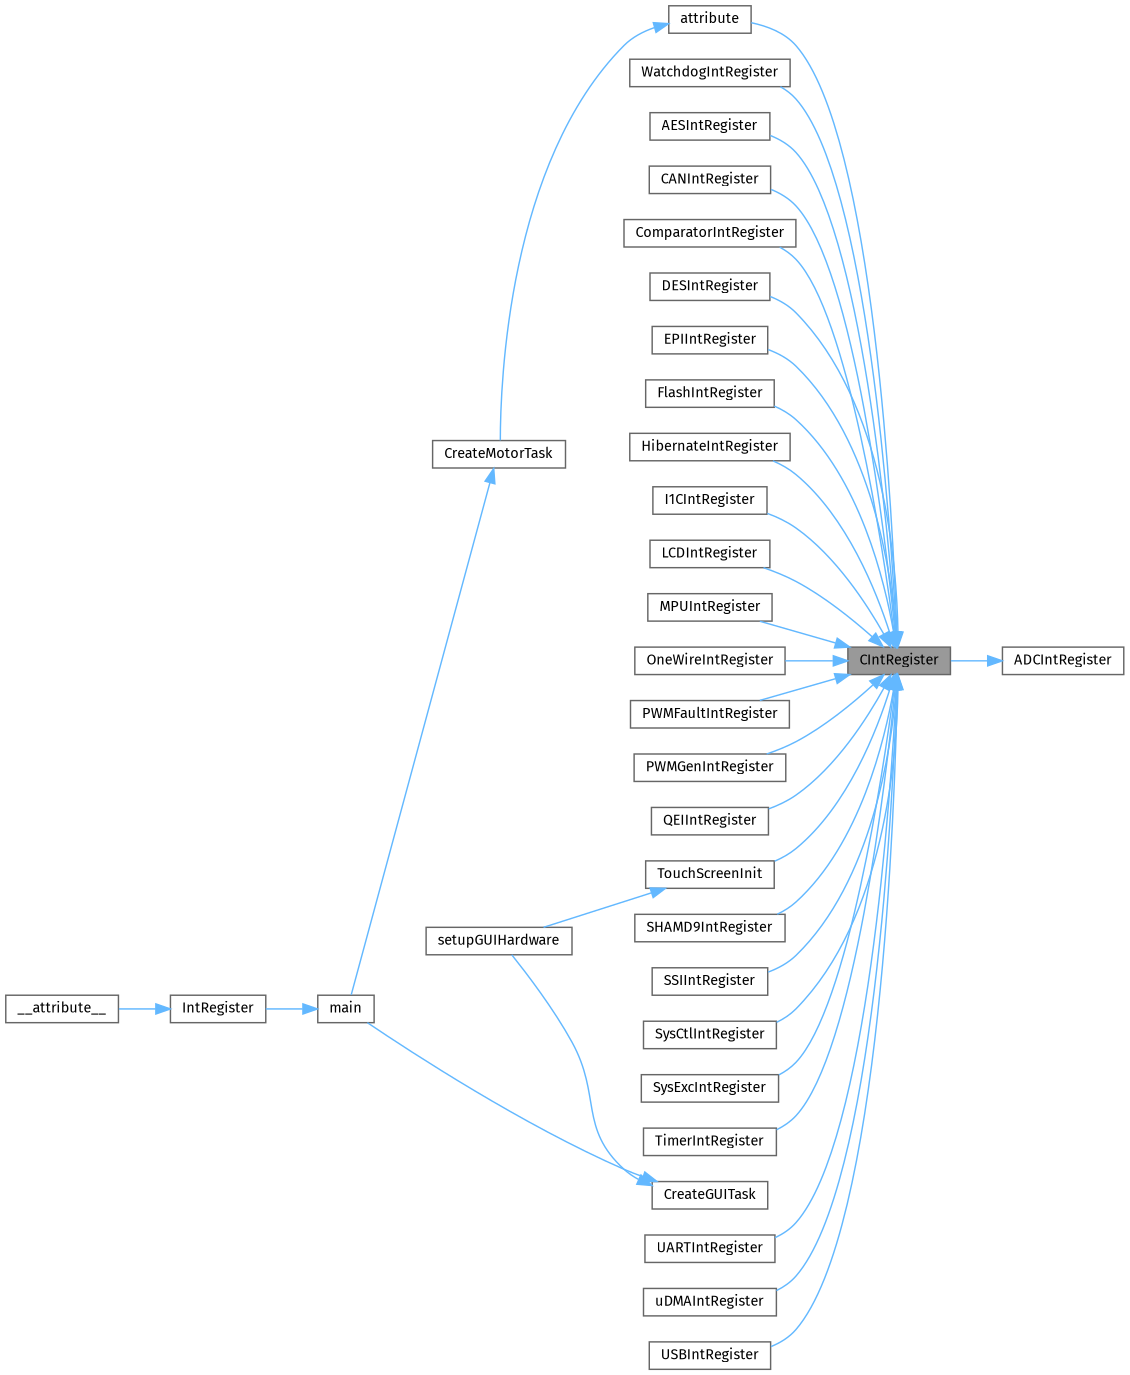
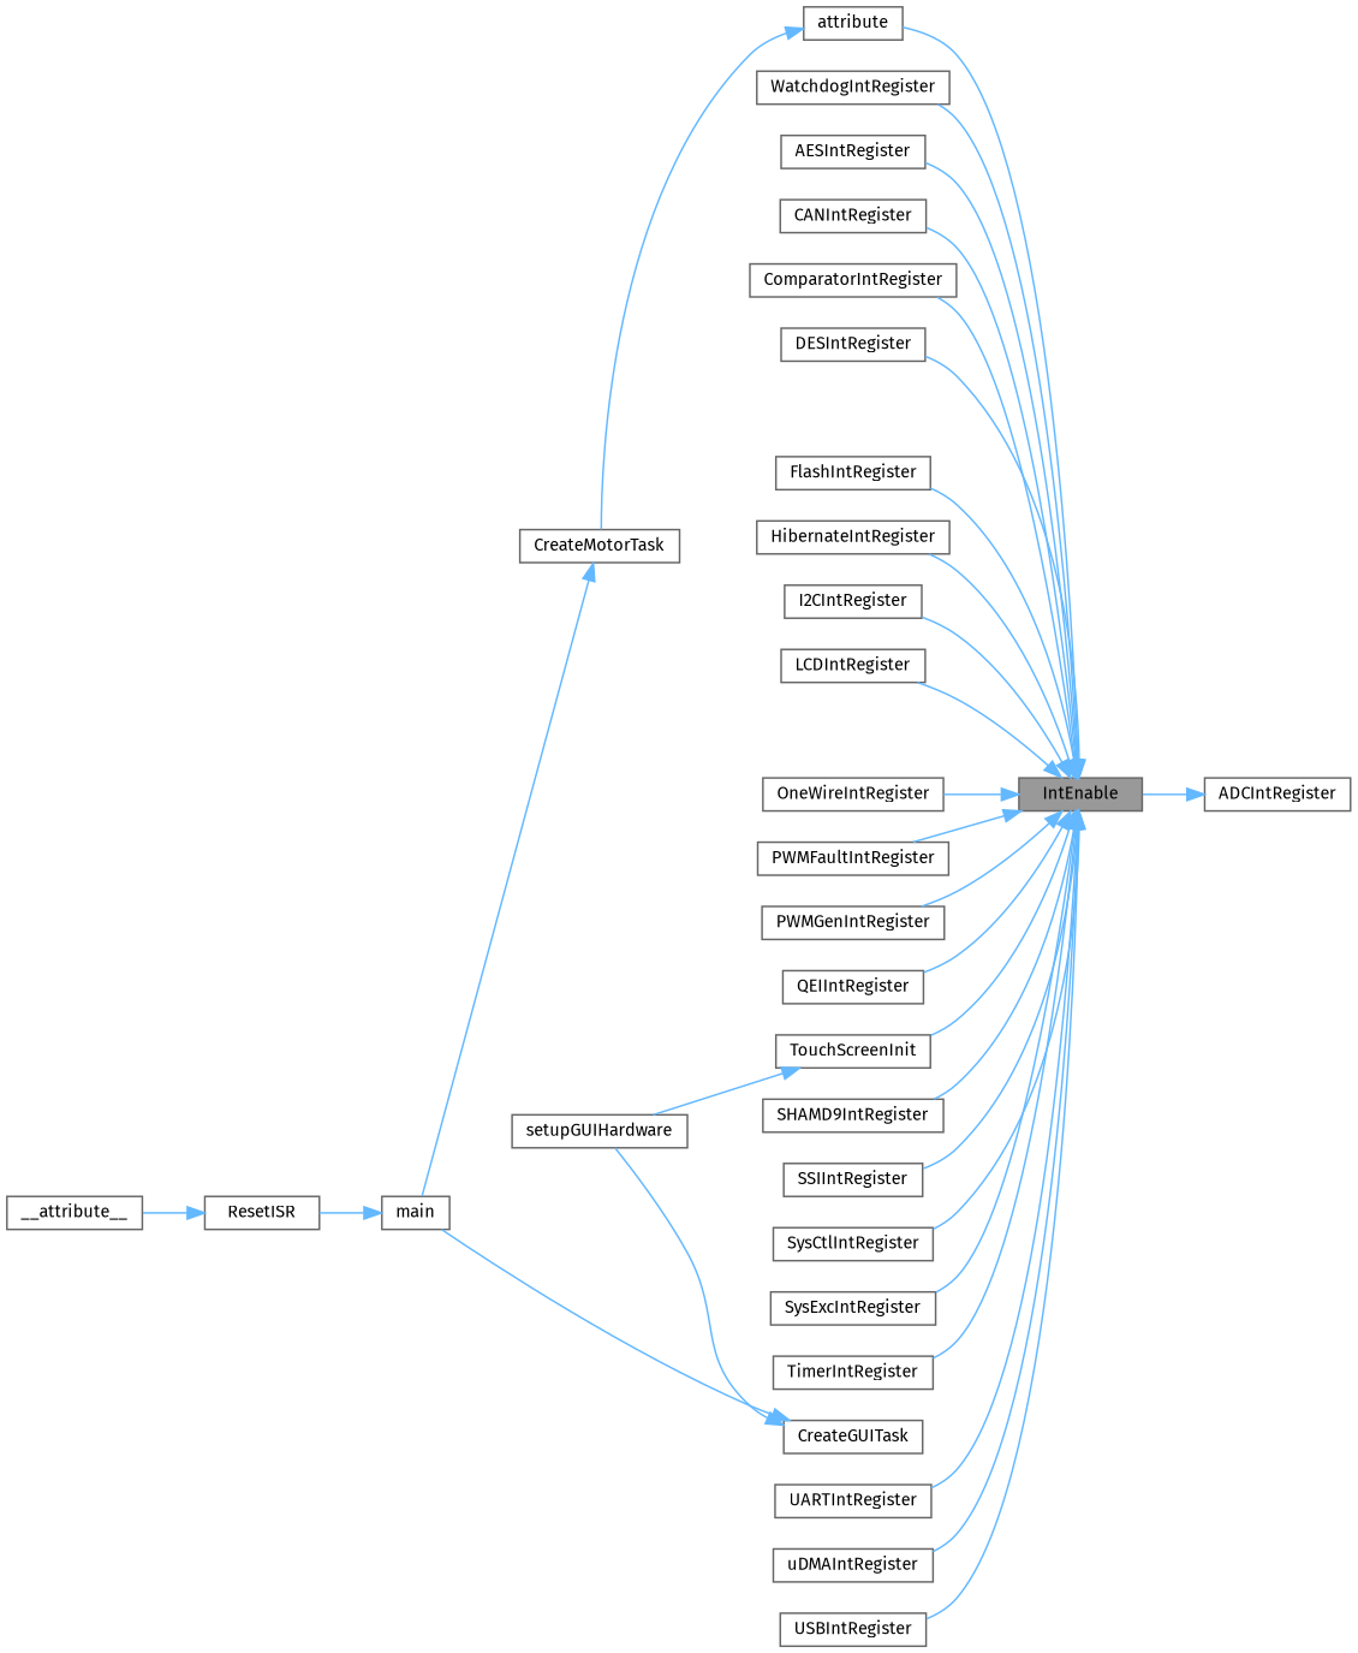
  digraph {
    fontname="Fira Sans"
    rankdir=RL
    node [color=grey40 fillcolor=white fontname="Fira Sans" fontsize=10 shape=box style=filled]
    edge [color=steelblue1 dir=back fontname="Fira Sans" fontsize=10 labelfontname=Helvetica labelfontsize=10 style=solid]
-   n1 [color=gray40 fillcolor=grey60 fontcolor=black height=0.2 label=CIntRegister width=0.4]
+   n1 [color=gray40 fillcolor=grey60 fontcolor=black height=0.2 label=IntEnable width=0.4]
    n2 [height=0.2 label=AESIntRegister width=0.4]
    n3 [height=0.2 label=CANIntRegister width=0.4]
    n4 [height=0.2 label=ComparatorIntRegister width=0.4]
    n5 [height=0.2 label=DESIntRegister width=0.4]
-   n6 [height=0.2 label=EPIIntRegister width=0.4]
    n7 [height=0.2 label=FlashIntRegister width=0.4]
    n8 [height=0.2 label=HibernateIntRegister width=0.4]
-   n9 [height=0.2 label=I1CIntRegister width=0.4]
+   n9 [height=0.2 label=I2CIntRegister width=0.4]
    n10 [height=0.2 label=LCDIntRegister width=0.4]
-   n11 [height=0.2 label=MPUIntRegister width=0.4]
    n12 [height=0.2 label=OneWireIntRegister width=0.4]
    n13 [height=0.2 label=PWMFaultIntRegister width=0.4]
    n14 [height=0.2 label=PWMGenIntRegister width=0.4]
    n15 [height=0.2 label=QEIIntRegister width=0.4]
    n16 [height=0.2 label=attribute width=0.4]
    n17 [height=0.2 label=SHAMD9IntRegister width=0.4]
    n18 [height=0.2 label=SSIIntRegister width=0.4]
    n19 [height=0.2 label=SysCtlIntRegister width=0.4]
    n20 [height=0.2 label=SysExcIntRegister width=0.4]
    n21 [height=0.2 label=TimerIntRegister width=0.4]
    n22 [height=0.2 label=TouchScreenInit width=0.4]
    n23 [height=0.2 label=UARTIntRegister width=0.4]
    n24 [height=0.2 label=uDMAIntRegister width=0.4]
    n25 [height=0.2 label=USBIntRegister width=0.4]
    n26 [height=0.2 label=WatchdogIntRegister width=0.4]
    n27 [height=0.2 label=ADCIntRegister width=0.4]
    n28 [height=0.2 label=CreateMotorTask width=0.4]
    n29 [height=0.2 label=setupGUIHardware width=0.4]
    n30 [height=0.2 label=main width=0.4]
-   n31 [height=0.2 label=IntRegister width=0.4]
+   n31 [height=0.2 label=ResetISR width=0.4]
    n32 [height=0.2 label=__attribute__ width=0.4]
    n33 [height=0.2 label=CreateGUITask width=0.4]
    n1 -> n2
    n1 -> n3
    n1 -> n4
    n1 -> n5
-   n1 -> n6
    n1 -> n7
    n1 -> n8
    n1 -> n9
    n1 -> n10
-   n1 -> n11
    n1 -> n12
    n1 -> n13
    n1 -> n14
    n1 -> n15
    n1 -> n16
    n1 -> n17
    n1 -> n18
    n1 -> n19
    n1 -> n20
    n1 -> n21
    n1 -> n22
    n1 -> n23
    n1 -> n24
    n1 -> n25
    n1 -> n26
    n16 -> n28
    n22 -> n29
    n27 -> n1
    n28 -> n30
    n30 -> n31
    n31 -> n32
    n33 -> n29
    n33 -> n30
  }
